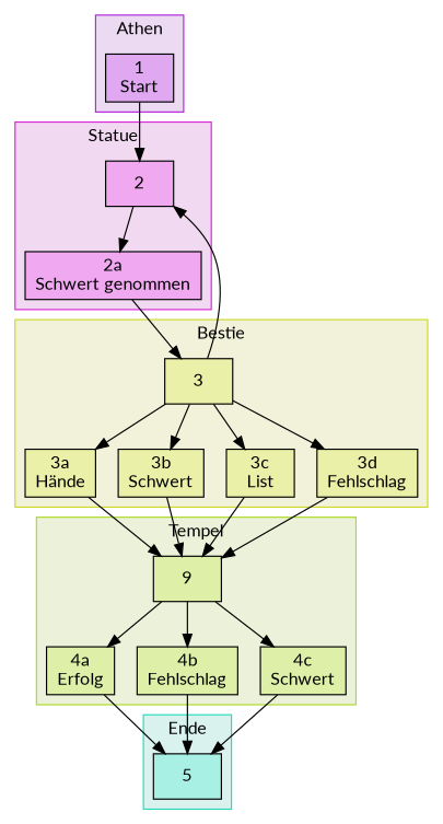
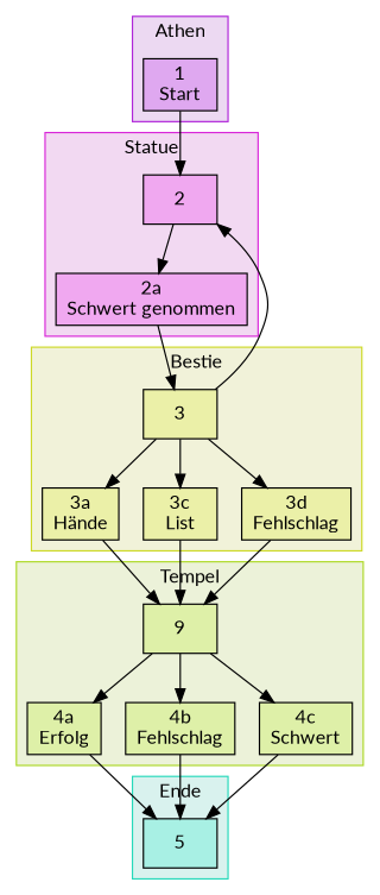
  digraph {
    fontname=Lato
    rankdir=TB
    node [fillcolor="#ebf0a8" fontname=Lato shape=box style=filled]
    edge [fontname=Lato]
    n1 [fillcolor="#f0a8f0" label=2]
    n2 [fillcolor="#f0a8f0" label="2a\nSchwert genommen"]
    n3 [fillcolor="#dfa8f0" label="1\nStart"]
    n4 [label=3]
    n5 [label="3a\nHände"]
-   n6 [label="3b\nSchwert"]
    n7 [label="3c\nList"]
    n8 [label="3d\nFehlschlag"]
    n9 [fillcolor="#def0a8" label=9]
    n10 [fillcolor="#def0a8" label="4a\nErfolg"]
    n11 [fillcolor="#def0a8" label="4b\nFehlschlag"]
    n12 [fillcolor="#def0a8" label="4c\nSchwert"]
    n13 [fillcolor="#a8f0e4" label=5]
    subgraph cluster_1 {
      color="#d926d9"
      fillcolor="#f2d9f2"
      label=Statue
      style=filled
      n1
      n2
    }
    subgraph cluster_2 {
      color="#af26d9"
      fillcolor="#ecd9f2"
      label=Athen
      style=filled
      n3
    }
    subgraph cluster_3 {
      color="#cdd926"
      fillcolor="#f1f2d9"
      label=Bestie
      style=filled
      n4
      n5
-     n6
      n7
      n8
    }
    subgraph cluster_4 {
      color="#acd926"
      fillcolor="#ecf2d9"
      label=Tempel
      style=filled
      n9
      n10
      n11
      n12
    }
    subgraph cluster_5 {
      color="#26d9bb"
      fillcolor="#d9f2ee"
      label=Ende
      style=filled
      n13
    }
    n1 -> n2
    n2 -> n4
    n3 -> n1
    n4 -> n1
    n4 -> n5
-   n4 -> n6
    n4 -> n7
    n4 -> n8
    n5 -> n9
-   n6 -> n9
    n7 -> n9
    n8 -> n9
    n9 -> n10
    n9 -> n11
    n9 -> n12
    n10 -> n13
    n11 -> n13
    n12 -> n13
  }
